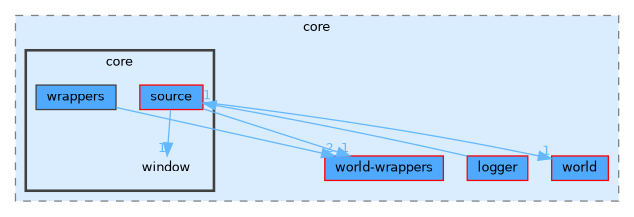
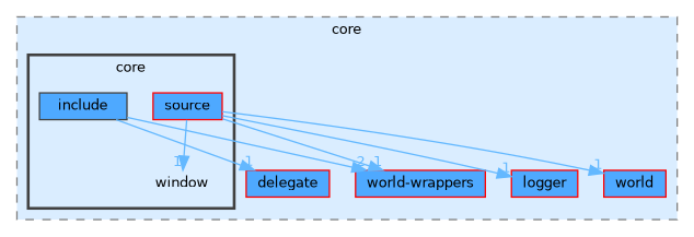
  digraph {
    compound=true
    node [fontname=Helvetica fontsize=10 shape=box color=red fillcolor="#4ea9ff" style=filled]
    edge [color=steelblue1 fontcolor=steelblue1 fontname=Helvetica fontsize=10 headlabel=1 labeldistance=1.5 labelfontname=Helvetica labelfontsize=10]
    n1 [height=0.2 label=window shape=plaintext width=0.4 color="" fillcolor="" style=""]
-   n2 [color=grey25 height=0.2 label=wrappers width=0.4]
+   n2 [color=grey25 height=0.2 label=include width=0.4]
    n3 [height=0.2 label=source width=0.4]
+   n4 [height=0.2 label=delegate width=0.4]
    n5 [height=0.2 label=logger width=0.4]
    n6 [height=0.2 label="world-wrappers" width=0.4]
    n7 [height=0.2 label=world width=0.4]
    subgraph cluster_1 {
      bgcolor="#daedff"
      fontname=Helvetica
      fontsize=10
      label=core
      pencolor=grey50
      style="filled,dashed"
+     n4
      n5
      n6
      n7
      subgraph cluster_2 {
        bgcolor="#daedff"
        fontname=Helvetica
        fontsize=10
        label=core
        pencolor=grey25
        style="filled,bold"
        n1
        n2
        n3
      }
    }
+   n2 -> n4
    n2 -> n6 [headlabel=2]
    n3 -> n1
-   n5 -> n3
+   n3 -> n5
    n3 -> n6
    n3 -> n7
  }
